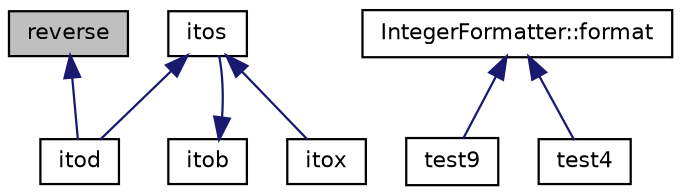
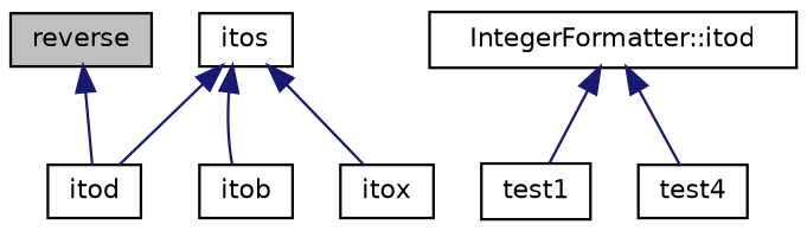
  digraph {
    rankdir=TB
    node [color=black fillcolor=white fontname=Helvetica fontsize=10 shape=record style=filled]
    edge [color=midnightblue dir=back fontname=Helvetica fontsize=10 labelfontname=Helvetica labelfontsize=10 style=solid]
    n1 [fillcolor=grey75 fontcolor=black height=0.2 label=reverse width=0.4]
    n2 [height=0.2 label=itod width=0.4]
    n3 [height=0.2 label=itos width=0.4]
    n4 [height=0.2 label=itob width=0.4]
    n5 [height=0.2 label=itox width=0.4]
-   n6 [height=0.2 label="IntegerFormatter::format" width=0.4]
-   n7 [height=0.2 label=test9 width=0.4]
+   n6 [height=0.2 label="IntegerFormatter::itod" width=0.4]
+   n7 [height=0.2 label=test1 width=0.4]
    n8 [height=0.2 label=test4 width=0.4]
    n1 -> n2
    n3 -> n2
-   n4 -> n3
+   n3 -> n4
    n3 -> n5
    n6 -> n7
    n6 -> n8
  }
